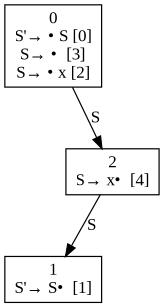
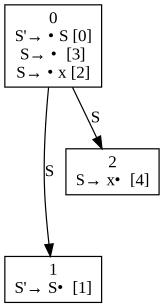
  digraph {
    fontname="Liberation Serif"
    node [fontname="Liberation Serif" shape=box]
    edge [fontname="Liberation Serif"]
    n1 [label=<0<br />S'→ • S [0]<br />S→ •  [3]<br />S→ • x [2]>]
    n2 [label=<1<br />S'→ S•  [1]>]
    n3 [label=<2<br />S→ x•  [4]>]
-   n3 -> n2 [label=S]
+   n1 -> n2 [label=S]
    n1 -> n3 [label=S]
  }
